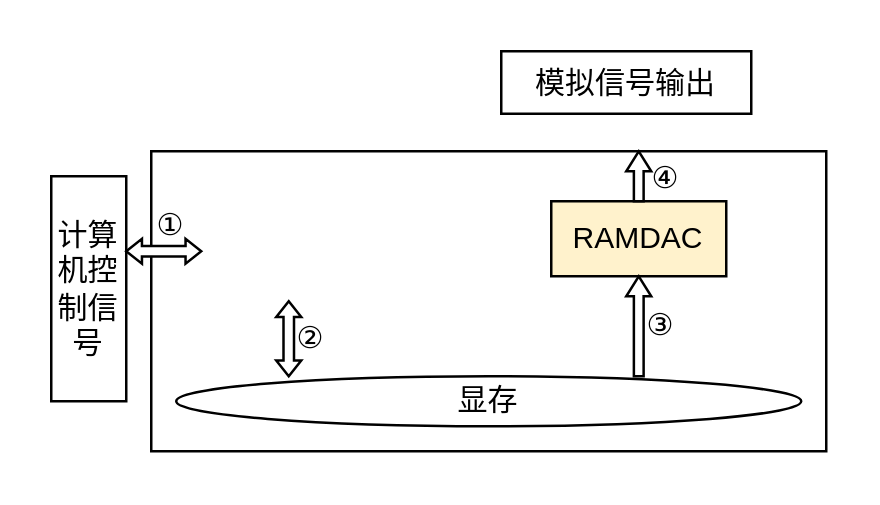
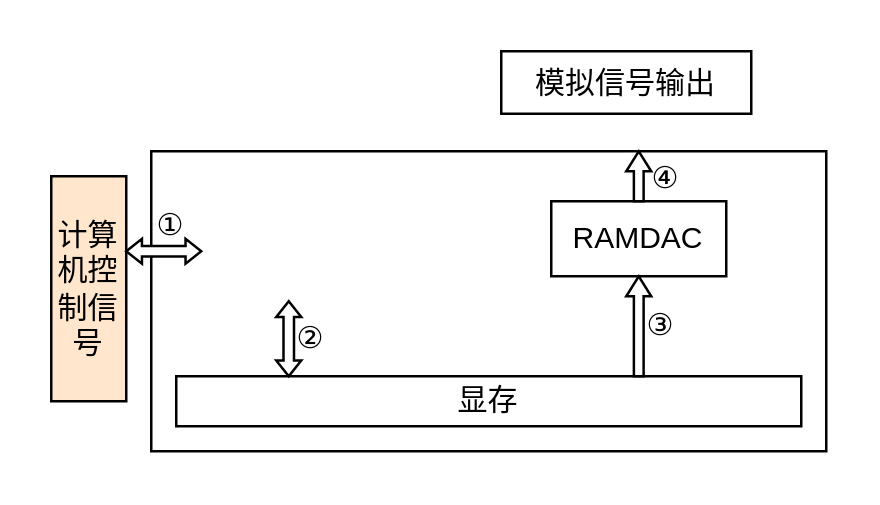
  <mxCell id="0" />
  <mxCell id="1" parent="0" />
- <mxCell id="2" value="计算机控制信号" style="rounded=0;whiteSpace=wrap;html=1;" vertex="1" parent="1"><mxGeometry y="70" width="30" height="90" as="geometry" x="20" /></mxCell>
+ <mxCell id="2" value="计算机控制信号" style="rounded=0;whiteSpace=wrap;html=1;fillColor=#ffe6cc;" vertex="1" parent="1"><mxGeometry y="70" width="30" height="90" as="geometry" x="20" /></mxCell>
  <mxCell id="3" value="" style="rounded=0;whiteSpace=wrap;html=1;" vertex="1" parent="1"><mxGeometry x="60" y="60" width="270" height="120" as="geometry" /></mxCell>
- <mxCell id="4" value="显存" style="ellipse;whiteSpace=wrap;html=1;" vertex="1" parent="1"><mxGeometry x="70" y="150" width="250" height="20" as="geometry" /></mxCell>
- <mxCell id="5" value="RAMDAC" style="rounded=0;whiteSpace=wrap;html=1;fillColor=#fff2cc;" vertex="1" parent="1"><mxGeometry x="220" y="80" width="70" height="30" as="geometry" /></mxCell>
+ <mxCell id="4" value="显存" style="rounded=0;whiteSpace=wrap;html=1;" vertex="1" parent="1"><mxGeometry x="70" y="150" width="250" height="20" as="geometry" /></mxCell>
+ <mxCell id="5" value="RAMDAC" style="rounded=0;whiteSpace=wrap;html=1;" vertex="1" parent="1"><mxGeometry x="220" y="80" width="70" height="30" as="geometry" /></mxCell>
  <mxCell id="6" value="" style="html=1;shadow=0;dashed=0;align=center;verticalAlign=middle;shape=mxgraph.arrows2.twoWayArrow;dy=0.58;dx=6.28;" vertex="1" parent="1"><mxGeometry x="50" y="95" width="30" height="10" as="geometry" /></mxCell>
  <mxCell id="7" value="" style="html=1;shadow=0;dashed=0;align=center;verticalAlign=middle;shape=mxgraph.arrows2.twoWayArrow;dy=0.58;dx=6.28;rotation=-90;" vertex="1" parent="1"><mxGeometry x="100" y="130" width="30" height="10" as="geometry" /></mxCell>
  <mxCell id="8" value="" style="html=1;shadow=0;dashed=0;align=center;verticalAlign=middle;shape=mxgraph.arrows2.arrow;dy=0.61;dx=8.01;direction=north;notch=0;" vertex="1" parent="1"><mxGeometry x="250" y="110" width="10" height="40" as="geometry" /></mxCell>
  <mxCell id="9" value="" style="html=1;shadow=0;dashed=0;align=center;verticalAlign=middle;shape=mxgraph.arrows2.arrow;dy=0.61;dx=8.01;direction=north;notch=0;" vertex="1" parent="1"><mxGeometry x="250" y="60" width="10" height="20" as="geometry" /></mxCell>
  <mxCell id="10" value="模拟信号输出" style="rounded=0;whiteSpace=wrap;html=1;" vertex="1" parent="1"><mxGeometry x="200" y="20" width="100" height="25" as="geometry" /></mxCell>
  <mxCell id="11" value="①" style="text;html=1;strokeColor=none;fillColor=none;align=center;verticalAlign=middle;whiteSpace=wrap;rounded=0;" vertex="1" parent="1"><mxGeometry x="58" y="80" width="20" height="20" as="geometry" /></mxCell>
  <mxCell id="12" value="②" style="text;html=1;strokeColor=none;fillColor=none;align=center;verticalAlign=middle;whiteSpace=wrap;rounded=0;" vertex="1" parent="1"><mxGeometry x="114" y="125" width="20" height="20" as="geometry" /></mxCell>
  <mxCell id="13" value="③" style="text;html=1;strokeColor=none;fillColor=none;align=center;verticalAlign=middle;whiteSpace=wrap;rounded=0;" vertex="1" parent="1"><mxGeometry x="254" y="120" width="20" height="20" as="geometry" /></mxCell>
  <mxCell id="14" value="④" style="text;html=1;strokeColor=none;fillColor=none;align=center;verticalAlign=middle;whiteSpace=wrap;rounded=0;" vertex="1" parent="1"><mxGeometry x="256" y="61" width="20" height="20" as="geometry" /></mxCell>
